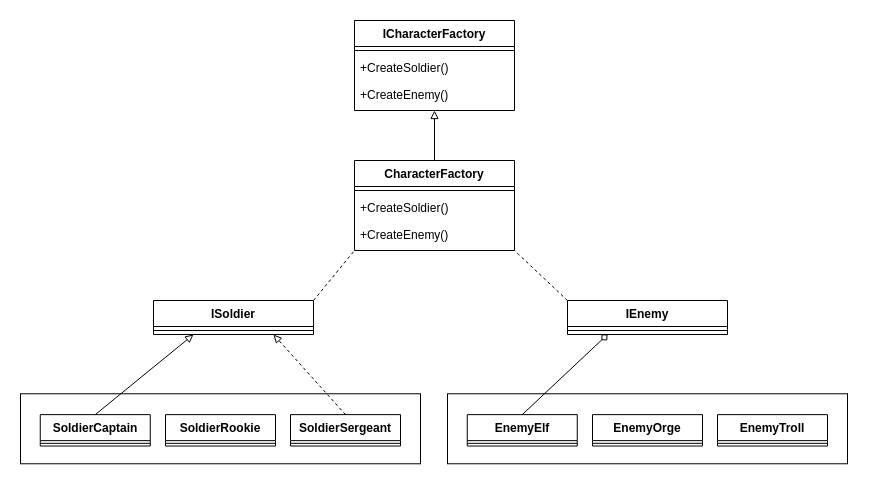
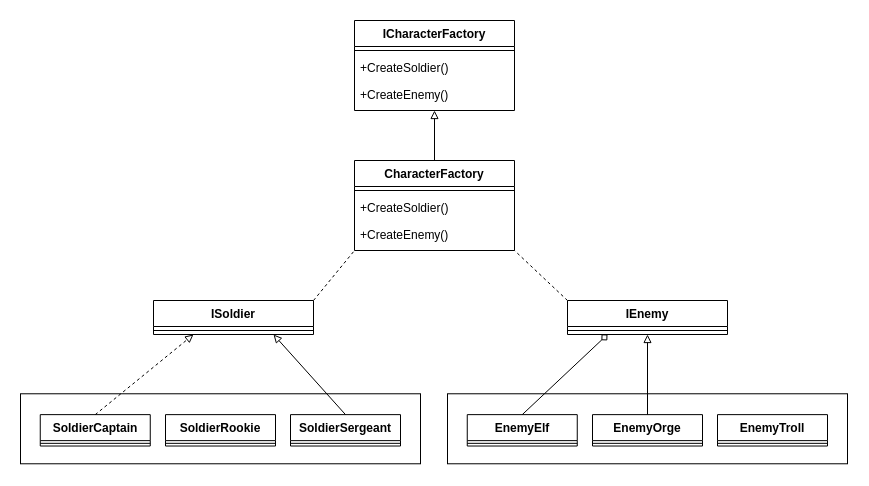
  <mxCell id="0" />
  <mxCell id="1" parent="0" />
  <mxCell id="2" value="" style="rounded=0;whiteSpace=wrap;html=1;container=1;" parent="1" vertex="1"><mxGeometry y="393.28" width="400" height="70" as="geometry" x="20" /></mxCell>
  <mxCell id="3" value="SoldierCaptain" style="swimlane;fontStyle=1;align=center;verticalAlign=top;childLayout=stackLayout;horizontal=1;startSize=26;horizontalStack=0;resizeParent=1;resizeParentMax=0;resizeLast=0;collapsible=1;marginBottom=0;whiteSpace=wrap;html=1;" parent="2" vertex="1"><mxGeometry x="19.76" y="20.86" width="110" height="31.385" as="geometry" /></mxCell>
  <mxCell id="4" value="" style="line;strokeWidth=1;fillColor=none;align=left;verticalAlign=middle;spacingTop=-1;spacingLeft=3;spacingRight=3;rotatable=0;labelPosition=right;points=[];portConstraint=eastwest;strokeColor=inherit;" parent="3" vertex="1"><mxGeometry y="26" width="110" height="5.385" as="geometry" /></mxCell>
  <mxCell id="5" value="SoldierRookie" style="swimlane;fontStyle=1;align=center;verticalAlign=top;childLayout=stackLayout;horizontal=1;startSize=26;horizontalStack=0;resizeParent=1;resizeParentMax=0;resizeLast=0;collapsible=1;marginBottom=0;whiteSpace=wrap;html=1;" parent="2" vertex="1"><mxGeometry x="145" y="20.86" width="110" height="31.385" as="geometry" /></mxCell>
  <mxCell id="6" value="" style="line;strokeWidth=1;fillColor=none;align=left;verticalAlign=middle;spacingTop=-1;spacingLeft=3;spacingRight=3;rotatable=0;labelPosition=right;points=[];portConstraint=eastwest;strokeColor=inherit;" parent="5" vertex="1"><mxGeometry y="26" width="110" height="5.385" as="geometry" /></mxCell>
  <mxCell id="7" value="SoldierSergeant" style="swimlane;fontStyle=1;align=center;verticalAlign=top;childLayout=stackLayout;horizontal=1;startSize=26;horizontalStack=0;resizeParent=1;resizeParentMax=0;resizeLast=0;collapsible=1;marginBottom=0;whiteSpace=wrap;html=1;" parent="2" vertex="1"><mxGeometry x="270" y="20.86" width="110" height="31.385" as="geometry" /></mxCell>
  <mxCell id="8" value="" style="line;strokeWidth=1;fillColor=none;align=left;verticalAlign=middle;spacingTop=-1;spacingLeft=3;spacingRight=3;rotatable=0;labelPosition=right;points=[];portConstraint=eastwest;strokeColor=inherit;" parent="7" vertex="1"><mxGeometry y="26" width="110" height="5.385" as="geometry" /></mxCell>
  <mxCell id="9" value="ICharacterFactory" style="swimlane;fontStyle=1;align=center;verticalAlign=top;childLayout=stackLayout;horizontal=1;startSize=26;horizontalStack=0;resizeParent=1;resizeParentMax=0;resizeLast=0;collapsible=1;marginBottom=0;whiteSpace=wrap;html=1;" parent="1" vertex="1"><mxGeometry x="354" y="20" width="160" height="90" as="geometry" /></mxCell>
  <mxCell id="10" value="" style="line;strokeWidth=1;fillColor=none;align=left;verticalAlign=middle;spacingTop=-1;spacingLeft=3;spacingRight=3;rotatable=0;labelPosition=right;points=[];portConstraint=eastwest;strokeColor=inherit;" parent="9" vertex="1"><mxGeometry y="26" width="160" height="8" as="geometry" /></mxCell>
  <mxCell id="11" value="+CreateSoldier()" style="text;strokeColor=none;fillColor=none;align=left;verticalAlign=top;spacingLeft=4;spacingRight=4;overflow=hidden;rotatable=0;points=[[0,0.5],[1,0.5]];portConstraint=eastwest;whiteSpace=wrap;html=1;" parent="9" vertex="1"><mxGeometry y="34" width="160" height="26" as="geometry" /></mxCell>
  <mxCell id="12" value="+CreateEnemy()" style="text;html=1;strokeColor=none;fillColor=none;align=left;verticalAlign=middle;whiteSpace=wrap;rounded=0;spacingLeft=4;spacingRight=4;" parent="9" vertex="1"><mxGeometry y="60" width="160" height="30" as="geometry" /></mxCell>
  <mxCell id="13" style="edgeStyle=none;rounded=0;orthogonalLoop=1;jettySize=auto;html=1;exitX=0.5;exitY=0;exitDx=0;exitDy=0;entryX=0.5;entryY=1;entryDx=0;entryDy=0;endArrow=block;endFill=0;" parent="1" source="14" target="12" edge="1"><mxGeometry relative="1" as="geometry" /></mxCell>
  <mxCell id="14" value="CharacterFactory" style="swimlane;fontStyle=1;align=center;verticalAlign=top;childLayout=stackLayout;horizontal=1;startSize=26;horizontalStack=0;resizeParent=1;resizeParentMax=0;resizeLast=0;collapsible=1;marginBottom=0;whiteSpace=wrap;html=1;" parent="1" vertex="1"><mxGeometry x="354" y="160" width="160" height="90" as="geometry" /></mxCell>
  <mxCell id="15" value="" style="line;strokeWidth=1;fillColor=none;align=left;verticalAlign=middle;spacingTop=-1;spacingLeft=3;spacingRight=3;rotatable=0;labelPosition=right;points=[];portConstraint=eastwest;strokeColor=inherit;" parent="14" vertex="1"><mxGeometry y="26" width="160" height="8" as="geometry" /></mxCell>
  <mxCell id="16" value="+CreateSoldier()" style="text;strokeColor=none;fillColor=none;align=left;verticalAlign=top;spacingLeft=4;spacingRight=4;overflow=hidden;rotatable=0;points=[[0,0.5],[1,0.5]];portConstraint=eastwest;whiteSpace=wrap;html=1;" parent="14" vertex="1"><mxGeometry y="34" width="160" height="26" as="geometry" /></mxCell>
  <mxCell id="17" value="+CreateEnemy()" style="text;html=1;strokeColor=none;fillColor=none;align=left;verticalAlign=middle;whiteSpace=wrap;rounded=0;spacingLeft=4;spacingRight=4;" parent="14" vertex="1"><mxGeometry y="60" width="160" height="30" as="geometry" /></mxCell>
  <mxCell id="18" style="edgeStyle=none;rounded=0;orthogonalLoop=1;jettySize=auto;html=1;exitX=1;exitY=0;exitDx=0;exitDy=0;entryX=0;entryY=1;entryDx=0;entryDy=0;endArrow=none;endFill=0;dashed=1;" parent="1" source="19" target="17" edge="1"><mxGeometry relative="1" as="geometry" /></mxCell>
  <mxCell id="19" value="ISoldier" style="swimlane;fontStyle=1;align=center;verticalAlign=top;childLayout=stackLayout;horizontal=1;startSize=26;horizontalStack=0;resizeParent=1;resizeParentMax=0;resizeLast=0;collapsible=1;marginBottom=0;whiteSpace=wrap;html=1;" parent="1" vertex="1"><mxGeometry x="153" y="300" width="160" height="34" as="geometry" /></mxCell>
  <mxCell id="20" value="" style="line;strokeWidth=1;fillColor=none;align=left;verticalAlign=middle;spacingTop=-1;spacingLeft=3;spacingRight=3;rotatable=0;labelPosition=right;points=[];portConstraint=eastwest;strokeColor=inherit;" parent="19" vertex="1"><mxGeometry y="26" width="160" height="8" as="geometry" /></mxCell>
- <mxCell id="21" style="edgeStyle=none;rounded=0;orthogonalLoop=1;jettySize=auto;html=1;exitX=0.5;exitY=0;exitDx=0;exitDy=0;entryX=0.75;entryY=1;entryDx=0;entryDy=0;endArrow=block;endFill=0;dashed=1;" parent="1" source="7" target="19" edge="1"><mxGeometry relative="1" as="geometry" /></mxCell>
- <mxCell id="22" style="edgeStyle=none;rounded=0;orthogonalLoop=1;jettySize=auto;html=1;exitX=0.5;exitY=0;exitDx=0;exitDy=0;entryX=0.25;entryY=1;entryDx=0;entryDy=0;endArrow=block;endFill=0;" parent="1" source="3" target="19" edge="1"><mxGeometry relative="1" as="geometry" /></mxCell>
+ <mxCell id="21" style="edgeStyle=none;rounded=0;orthogonalLoop=1;jettySize=auto;html=1;exitX=0.5;exitY=0;exitDx=0;exitDy=0;entryX=0.75;entryY=1;entryDx=0;entryDy=0;endArrow=block;endFill=0;" parent="1" source="7" target="19" edge="1"><mxGeometry relative="1" as="geometry" /></mxCell>
+ <mxCell id="22" style="edgeStyle=none;rounded=0;orthogonalLoop=1;jettySize=auto;html=1;exitX=0.5;exitY=0;exitDx=0;exitDy=0;entryX=0.25;entryY=1;entryDx=0;entryDy=0;endArrow=block;endFill=0;dashed=1;" parent="1" source="3" target="19" edge="1"><mxGeometry relative="1" as="geometry" /></mxCell>
  <mxCell id="23" value="" style="rounded=0;whiteSpace=wrap;html=1;container=1;" parent="1" vertex="1"><mxGeometry x="447" y="393.28" width="400" height="70" as="geometry" /></mxCell>
  <mxCell id="24" value="EnemyElf" style="swimlane;fontStyle=1;align=center;verticalAlign=top;childLayout=stackLayout;horizontal=1;startSize=26;horizontalStack=0;resizeParent=1;resizeParentMax=0;resizeLast=0;collapsible=1;marginBottom=0;whiteSpace=wrap;html=1;" parent="23" vertex="1"><mxGeometry x="19.76" y="20.86" width="110" height="31.385" as="geometry" /></mxCell>
  <mxCell id="25" value="" style="line;strokeWidth=1;fillColor=none;align=left;verticalAlign=middle;spacingTop=-1;spacingLeft=3;spacingRight=3;rotatable=0;labelPosition=right;points=[];portConstraint=eastwest;strokeColor=inherit;" parent="24" vertex="1"><mxGeometry y="26" width="110" height="5.385" as="geometry" /></mxCell>
  <mxCell id="26" value="EnemyOrge" style="swimlane;fontStyle=1;align=center;verticalAlign=top;childLayout=stackLayout;horizontal=1;startSize=26;horizontalStack=0;resizeParent=1;resizeParentMax=0;resizeLast=0;collapsible=1;marginBottom=0;whiteSpace=wrap;html=1;" parent="23" vertex="1"><mxGeometry x="145" y="20.86" width="110" height="31.385" as="geometry" /></mxCell>
  <mxCell id="27" value="" style="line;strokeWidth=1;fillColor=none;align=left;verticalAlign=middle;spacingTop=-1;spacingLeft=3;spacingRight=3;rotatable=0;labelPosition=right;points=[];portConstraint=eastwest;strokeColor=inherit;" parent="26" vertex="1"><mxGeometry y="26" width="110" height="5.385" as="geometry" /></mxCell>
  <mxCell id="28" value="EnemyTroll" style="swimlane;fontStyle=1;align=center;verticalAlign=top;childLayout=stackLayout;horizontal=1;startSize=26;horizontalStack=0;resizeParent=1;resizeParentMax=0;resizeLast=0;collapsible=1;marginBottom=0;whiteSpace=wrap;html=1;" parent="23" vertex="1"><mxGeometry x="270" y="20.86" width="110" height="31.385" as="geometry" /></mxCell>
  <mxCell id="29" value="" style="line;strokeWidth=1;fillColor=none;align=left;verticalAlign=middle;spacingTop=-1;spacingLeft=3;spacingRight=3;rotatable=0;labelPosition=right;points=[];portConstraint=eastwest;strokeColor=inherit;" parent="28" vertex="1"><mxGeometry y="26" width="110" height="5.385" as="geometry" /></mxCell>
  <mxCell id="30" style="edgeStyle=none;rounded=0;orthogonalLoop=1;jettySize=auto;html=1;exitX=0;exitY=0;exitDx=0;exitDy=0;entryX=1;entryY=1;entryDx=0;entryDy=0;dashed=1;endArrow=none;endFill=0;" parent="1" source="31" target="17" edge="1"><mxGeometry relative="1" as="geometry" /></mxCell>
  <mxCell id="31" value="IEnemy" style="swimlane;fontStyle=1;align=center;verticalAlign=top;childLayout=stackLayout;horizontal=1;startSize=26;horizontalStack=0;resizeParent=1;resizeParentMax=0;resizeLast=0;collapsible=1;marginBottom=0;whiteSpace=wrap;html=1;" parent="1" vertex="1"><mxGeometry x="567" y="300" width="160" height="34" as="geometry" /></mxCell>
  <mxCell id="32" value="" style="line;strokeWidth=1;fillColor=none;align=left;verticalAlign=middle;spacingTop=-1;spacingLeft=3;spacingRight=3;rotatable=0;labelPosition=right;points=[];portConstraint=eastwest;strokeColor=inherit;" parent="31" vertex="1"><mxGeometry y="26" width="160" height="8" as="geometry" /></mxCell>
+ <mxCell id="33" style="edgeStyle=none;rounded=0;orthogonalLoop=1;jettySize=auto;html=1;exitX=0.5;exitY=0;exitDx=0;exitDy=0;entryX=0.5;entryY=1;entryDx=0;entryDy=0;endArrow=block;endFill=0;" parent="1" source="26" target="31" edge="1"><mxGeometry relative="1" as="geometry" /></mxCell>
  <mxCell id="34" style="edgeStyle=none;rounded=0;orthogonalLoop=1;jettySize=auto;html=1;exitX=0.5;exitY=0;exitDx=0;exitDy=0;entryX=0.25;entryY=1;entryDx=0;entryDy=0;endArrow=diamond;endFill=0;" parent="1" source="24" target="31" edge="1"><mxGeometry relative="1" as="geometry" /></mxCell>
